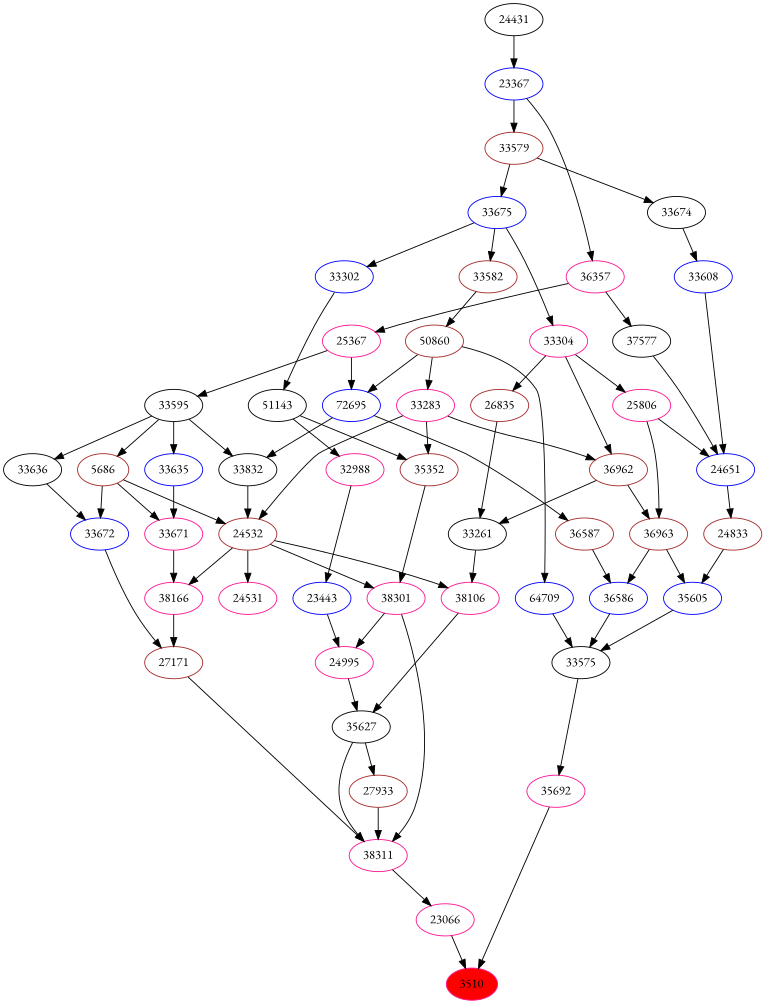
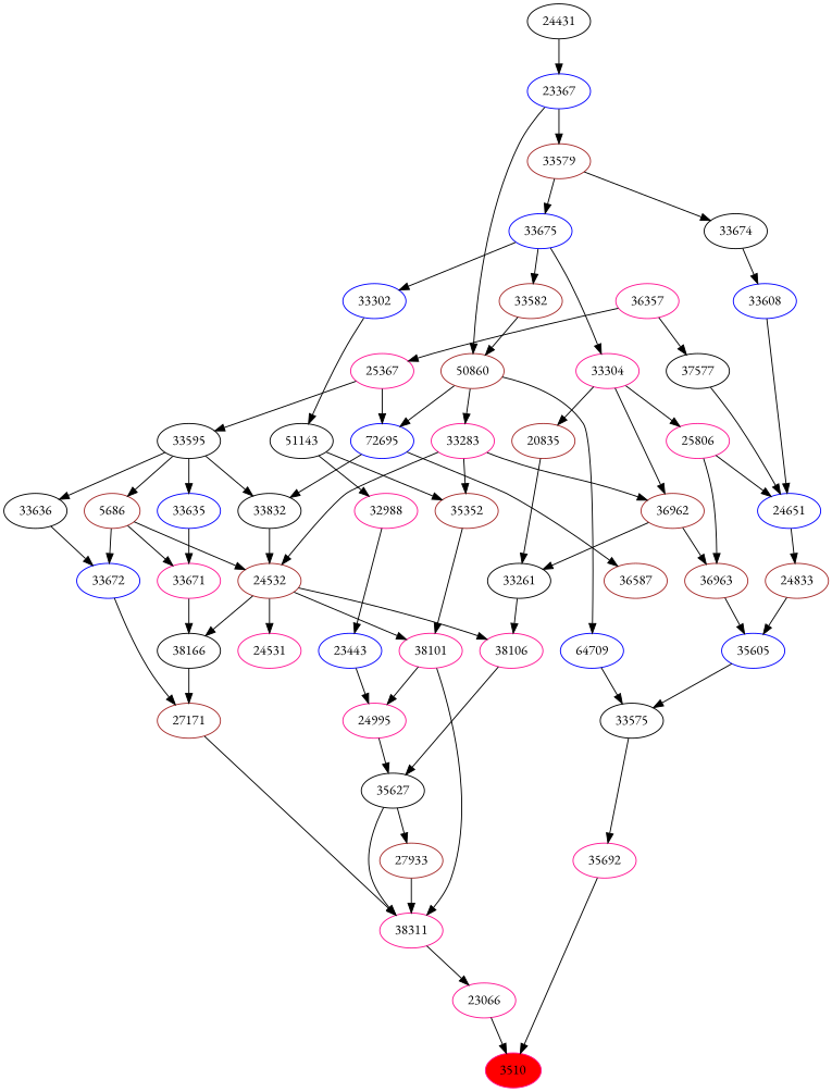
  strict digraph {
    fontname="EB Garamond"
    node [color=deeppink fontname="EB Garamond"]
    edge [fontname="EB Garamond"]
    n1 [fillcolor=red label=3510 style=filled]
    n2 [label=23066]
    n3 [label=35692]
    n4 [label=38311]
    n5 [color=black label=33575]
    n6 [color=brown label=27933]
    n7 [color=black label=35627]
    n8 [color=brown label=27171]
-   n9 [label=38301]
+   n9 [label=38101]
    n10 [label=24995]
    n11 [label=38106]
-   n12 [color=blue label=36586]
    n13 [color=blue label=35605]
    n14 [color=blue label=64709]
    n15 [color=blue label=33672]
-   n16 [label=38166]
+   n16 [color=black label=38166]
    n17 [color=brown label=24532]
    n18 [label=24531]
    n19 [color=brown label=35352]
    n20 [color=black label=33261]
    n21 [color=brown label=36587]
    n22 [color=brown label=36963]
    n23 [color=brown label=24833]
    n24 [color=brown label=50860]
    n25 [label=33283]
    n26 [color=blue label=72695]
    n27 [color=brown label=36962]
    n28 [color=black label=33832]
    n29 [color=blue label=23443]
    n30 [color=black label=33636]
    n31 [color=brown label=5686]
    n32 [label=33671]
    n33 [color=black label=51143]
    n34 [label=32988]
-   n35 [color=brown label=26835]
+   n35 [color=brown label=20835]
    n36 [label=25806]
    n37 [color=blue label=24651]
    n38 [color=brown label=33582]
    n39 [color=black label=33595]
    n40 [color=blue label=33635]
    n41 [color=blue label=33302]
    n42 [label=33304]
    n43 [label=25367]
    n44 [color=blue label=33608]
    n45 [color=black label=37577]
    n46 [color=blue label=33675]
    n47 [label=36357]
    n48 [color=black label=33674]
    n49 [color=brown label=33579]
    n50 [color=blue label=23367]
    n51 [color=black label=24431]
    n2 -> n1
    n3 -> n1
    n4 -> n2
    n5 -> n3
    n6 -> n4
    n7 -> n4
    n7 -> n6
    n8 -> n4
    n9 -> n4
    n9 -> n10
    n10 -> n7
    n11 -> n7
-   n12 -> n5
    n13 -> n5
    n14 -> n5
    n15 -> n8
    n16 -> n8
    n17 -> n9
    n17 -> n11
    n17 -> n16
    n17 -> n18
    n19 -> n9
    n20 -> n11
-   n21 -> n12
-   n22 -> n12
    n22 -> n13
    n23 -> n13
    n24 -> n14
    n24 -> n25
    n24 -> n26
    n25 -> n17
    n25 -> n19
    n25 -> n27
    n26 -> n21
    n26 -> n28
    n27 -> n20
    n27 -> n22
    n28 -> n17
    n29 -> n10
    n30 -> n15
    n31 -> n15
    n31 -> n17
    n31 -> n32
    n32 -> n16
    n33 -> n19
    n33 -> n34
    n34 -> n29
    n35 -> n20
    n36 -> n22
    n36 -> n37
    n37 -> n23
    n38 -> n24
    n39 -> n28
    n39 -> n30
    n39 -> n31
    n39 -> n40
    n40 -> n32
    n41 -> n33
    n42 -> n27
    n42 -> n35
    n42 -> n36
    n43 -> n26
    n43 -> n39
    n44 -> n37
    n45 -> n37
    n46 -> n38
    n46 -> n41
    n46 -> n42
    n47 -> n43
    n47 -> n45
    n48 -> n44
    n49 -> n46
    n49 -> n48
-   n50 -> n47
+   n50 -> n24
    n50 -> n49
    n51 -> n50
  }
